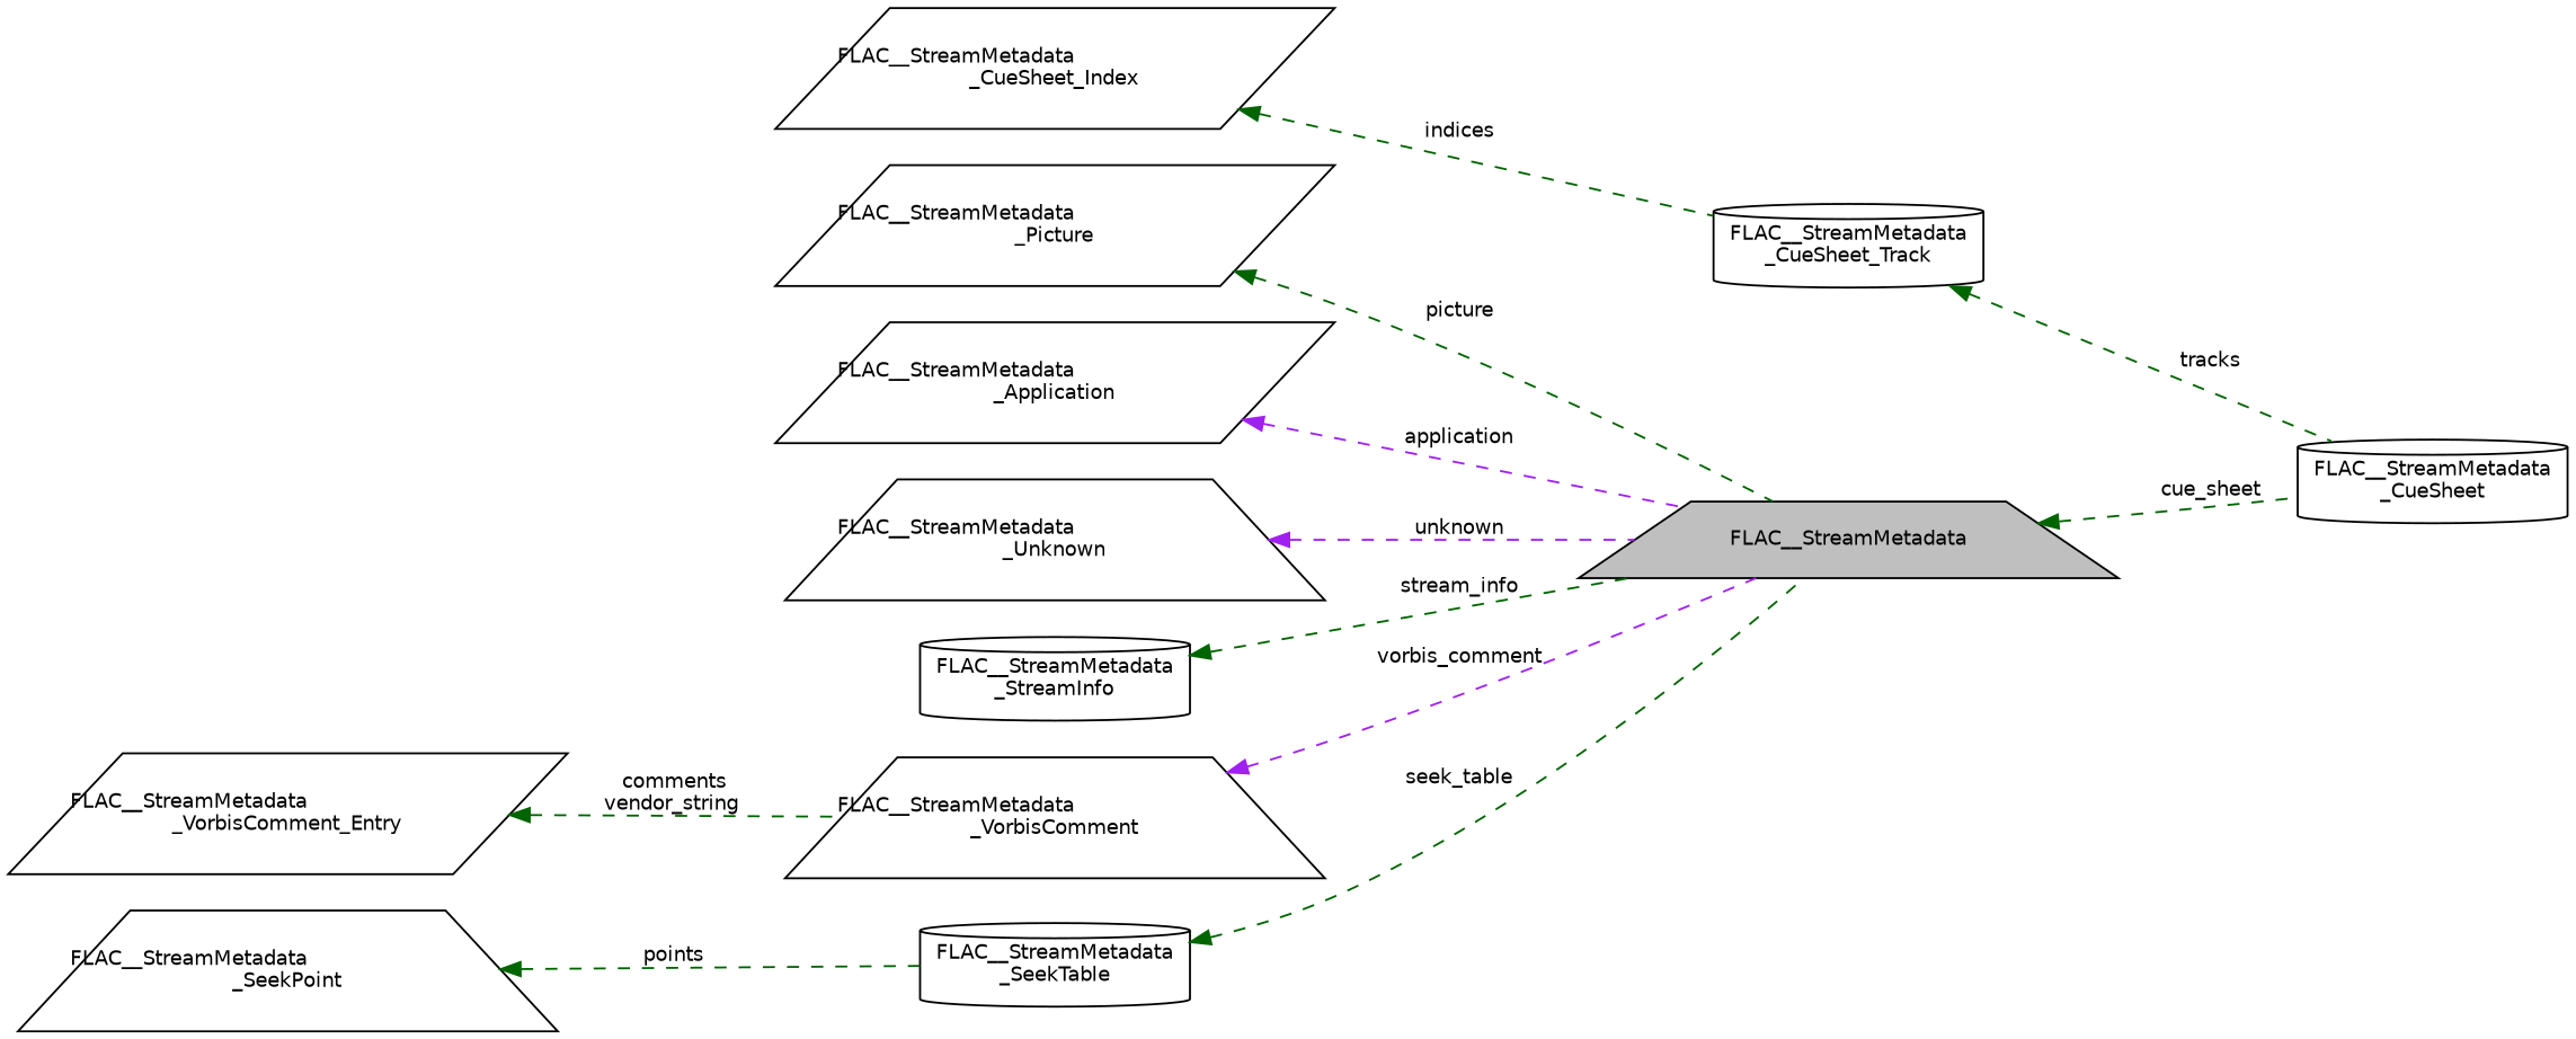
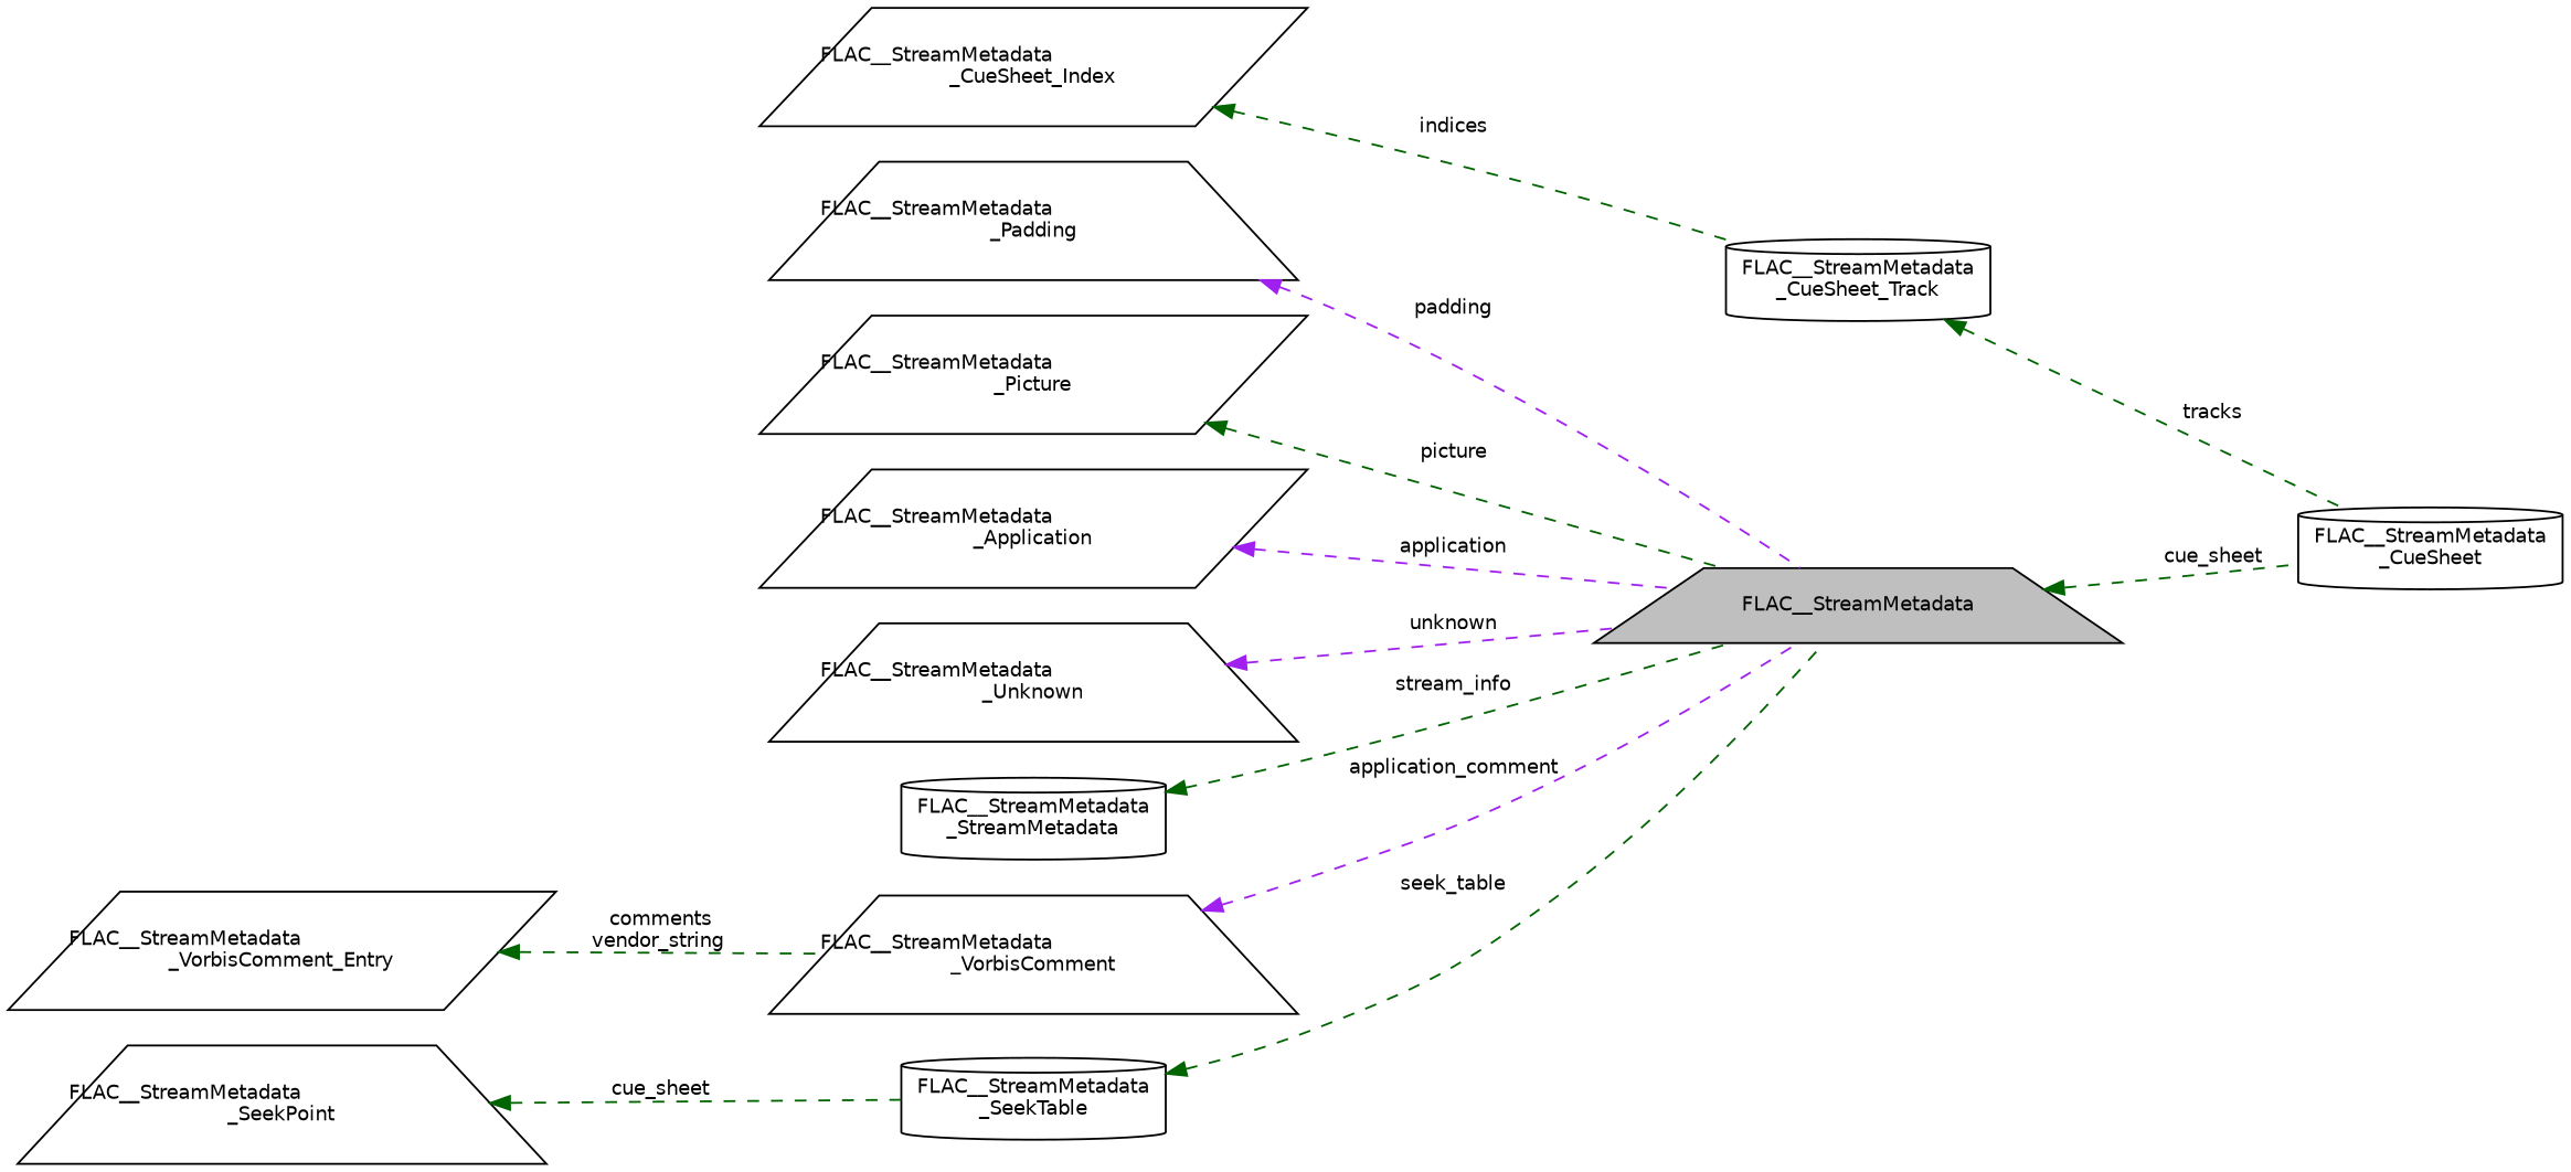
  digraph {
    rankdir=LR
    node [color=black fillcolor=white fontname=Helvetica fontsize=10 shape=trapezium style=filled]
    edge [color=darkgreen dir=back fontname=Helvetica fontsize=10 labelfontname=Helvetica labelfontsize=10 style=dashed]
    n1 [fillcolor=grey75 fontcolor=black height=0.2 label=FLAC__StreamMetadata width=0.4]
    n2 [height=0.2 label="FLAC__StreamMetadata\l_CueSheet" shape=cylinder width=0.4]
+   n3 [height=0.2 label="FLAC__StreamMetadata\l_Padding" width=0.4]
    n4 [height=0.2 label="FLAC__StreamMetadata\l_Picture" shape=parallelogram width=0.4]
    n5 [height=0.2 label="FLAC__StreamMetadata\l_Application" shape=parallelogram width=0.4]
    n6 [height=0.2 label="FLAC__StreamMetadata\l_Unknown" width=0.4]
-   n7 [height=0.2 label="FLAC__StreamMetadata\l_StreamInfo" shape=cylinder width=0.4]
+   n7 [height=0.2 label="FLAC__StreamMetadata\l_StreamMetadata" shape=cylinder width=0.4]
    n8 [height=0.2 label="FLAC__StreamMetadata\l_VorbisComment" width=0.4]
    n9 [height=0.2 label="FLAC__StreamMetadata\l_VorbisComment_Entry" shape=parallelogram width=0.4]
    n10 [height=0.2 label="FLAC__StreamMetadata\l_CueSheet_Track" shape=cylinder width=0.4]
    n11 [height=0.2 label="FLAC__StreamMetadata\l_CueSheet_Index" shape=parallelogram width=0.4]
    n12 [height=0.2 label="FLAC__StreamMetadata\l_SeekTable" shape=cylinder width=0.4]
    n13 [height=0.2 label="FLAC__StreamMetadata\l_SeekPoint" width=0.4]
    n1 -> n2 [label=" cue_sheet"]
+   n3 -> n1 [color=purple label=" padding"]
    n4 -> n1 [label=" picture"]
    n5 -> n1 [color=purple label=" application"]
    n6 -> n1 [color=purple label=" unknown"]
    n7 -> n1 [label=" stream_info"]
-   n8 -> n1 [color=purple label=" vorbis_comment"]
+   n8 -> n1 [color=purple label=" application_comment"]
    n9 -> n8 [label=" comments\nvendor_string"]
    n10 -> n2 [label=" tracks"]
    n11 -> n10 [label=" indices"]
    n12 -> n1 [label=" seek_table"]
-   n13 -> n12 [label=" points"]
+   n13 -> n12 [label=" cue_sheet"]
  }
